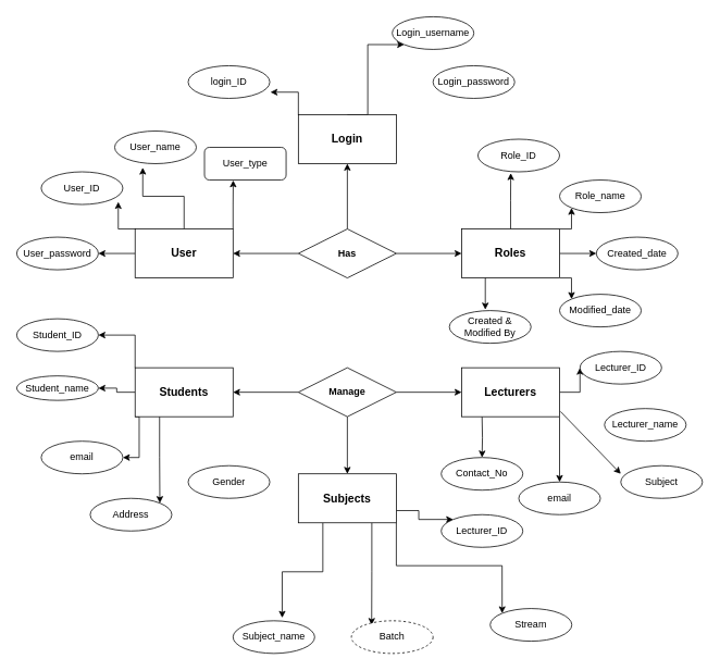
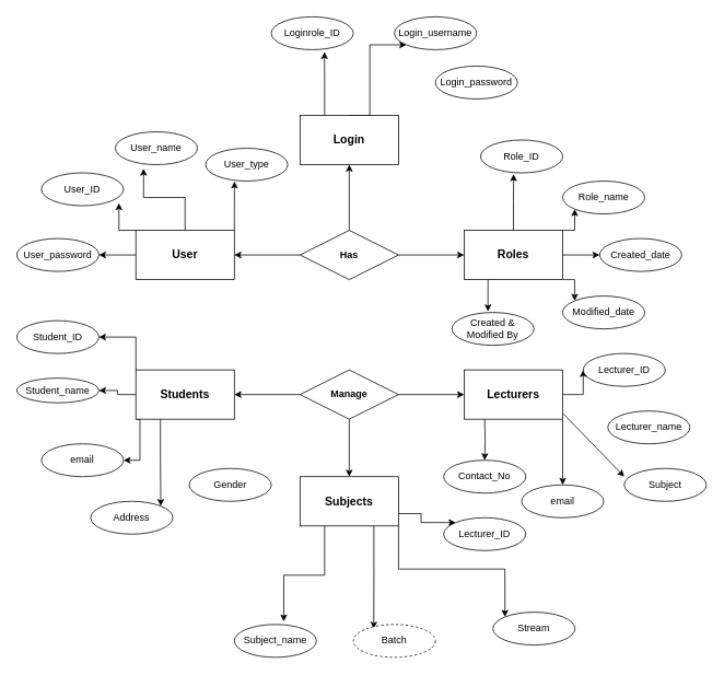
  <mxCell id="0" />
  <mxCell id="1" parent="0" />
  <mxCell id="2" value="" style="edgeStyle=orthogonalEdgeStyle;rounded=0;orthogonalLoop=1;jettySize=auto;html=1;" edge="1" parent="1" source="5" target="27"><mxGeometry relative="1" as="geometry" /></mxCell>
  <mxCell id="3" value="" style="edgeStyle=orthogonalEdgeStyle;rounded=0;orthogonalLoop=1;jettySize=auto;html=1;" edge="1" parent="1" source="5" target="33"><mxGeometry relative="1" as="geometry" /></mxCell>
  <mxCell id="4" value="" style="edgeStyle=orthogonalEdgeStyle;rounded=0;orthogonalLoop=1;jettySize=auto;html=1;" edge="1" parent="1" source="5" target="38"><mxGeometry relative="1" as="geometry" /></mxCell>
  <mxCell id="5" value="&lt;b&gt;Has&lt;/b&gt;" style="shape=rhombus;perimeter=rhombusPerimeter;whiteSpace=wrap;html=1;align=center;" vertex="1" parent="1"><mxGeometry x="365" y="280" width="120" height="60" as="geometry" /></mxCell>
  <mxCell id="6" value="" style="edgeStyle=orthogonalEdgeStyle;rounded=0;orthogonalLoop=1;jettySize=auto;html=1;" edge="1" parent="1" source="9" target="13"><mxGeometry relative="1" as="geometry" /></mxCell>
  <mxCell id="7" value="" style="edgeStyle=orthogonalEdgeStyle;rounded=0;orthogonalLoop=1;jettySize=auto;html=1;" edge="1" parent="1" source="9" target="18"><mxGeometry relative="1" as="geometry" /></mxCell>
  <mxCell id="8" value="" style="edgeStyle=orthogonalEdgeStyle;rounded=0;orthogonalLoop=1;jettySize=auto;html=1;" edge="1" parent="1" source="9" target="23"><mxGeometry relative="1" as="geometry" /></mxCell>
  <mxCell id="9" value="&lt;b&gt;Manage&lt;/b&gt;" style="shape=rhombus;perimeter=rhombusPerimeter;whiteSpace=wrap;html=1;align=center;" vertex="1" parent="1"><mxGeometry x="365" y="450" width="120" height="60" as="geometry" /></mxCell>
  <mxCell id="10" style="edgeStyle=orthogonalEdgeStyle;rounded=0;orthogonalLoop=1;jettySize=auto;html=1;exitX=1;exitY=0.5;exitDx=0;exitDy=0;entryX=0;entryY=0.5;entryDx=0;entryDy=0;" edge="1" parent="1" source="13" target="58"><mxGeometry relative="1" as="geometry" /></mxCell>
  <mxCell id="11" style="edgeStyle=orthogonalEdgeStyle;rounded=0;orthogonalLoop=1;jettySize=auto;html=1;exitX=1;exitY=1;exitDx=0;exitDy=0;" edge="1" parent="1" source="13" target="57"><mxGeometry relative="1" as="geometry" /></mxCell>
  <mxCell id="12" style="edgeStyle=orthogonalEdgeStyle;rounded=0;orthogonalLoop=1;jettySize=auto;html=1;entryX=0.5;entryY=0;entryDx=0;entryDy=0;" edge="1" parent="1" target="56"><mxGeometry relative="1" as="geometry"><mxPoint x="590" y="510" as="sourcePoint" /></mxGeometry></mxCell>
  <mxCell id="13" value="&lt;font style=&quot;font-size: 14px;&quot;&gt;&lt;b&gt;Lecturers&lt;/b&gt;&lt;/font&gt;" style="whiteSpace=wrap;html=1;" vertex="1" parent="1"><mxGeometry x="565" y="450" width="120" height="60" as="geometry" /></mxCell>
  <mxCell id="14" style="edgeStyle=orthogonalEdgeStyle;rounded=0;orthogonalLoop=1;jettySize=auto;html=1;exitX=0;exitY=0;exitDx=0;exitDy=0;entryX=1;entryY=0.5;entryDx=0;entryDy=0;" edge="1" parent="1" source="18" target="51"><mxGeometry relative="1" as="geometry" /></mxCell>
  <mxCell id="15" style="edgeStyle=orthogonalEdgeStyle;rounded=0;orthogonalLoop=1;jettySize=auto;html=1;exitX=0;exitY=0.5;exitDx=0;exitDy=0;entryX=1;entryY=0.5;entryDx=0;entryDy=0;" edge="1" parent="1" source="18" target="52"><mxGeometry relative="1" as="geometry" /></mxCell>
  <mxCell id="16" style="edgeStyle=orthogonalEdgeStyle;rounded=0;orthogonalLoop=1;jettySize=auto;html=1;exitX=0;exitY=1;exitDx=0;exitDy=0;entryX=1;entryY=0.5;entryDx=0;entryDy=0;" edge="1" parent="1" source="18" target="53"><mxGeometry relative="1" as="geometry"><Array as="points"><mxPoint x="170" y="510" /><mxPoint x="170" y="560" /></Array></mxGeometry></mxCell>
  <mxCell id="17" style="edgeStyle=orthogonalEdgeStyle;rounded=0;orthogonalLoop=1;jettySize=auto;html=1;exitX=0.25;exitY=1;exitDx=0;exitDy=0;entryX=1;entryY=0;entryDx=0;entryDy=0;" edge="1" parent="1" source="18" target="54"><mxGeometry relative="1" as="geometry" /></mxCell>
  <mxCell id="18" value="&lt;font style=&quot;font-size: 14px;&quot;&gt;&lt;b&gt;Students&lt;/b&gt;&lt;/font&gt;" style="whiteSpace=wrap;html=1;" vertex="1" parent="1"><mxGeometry x="165" y="450" width="120" height="60" as="geometry" /></mxCell>
  <mxCell id="19" style="edgeStyle=orthogonalEdgeStyle;rounded=0;orthogonalLoop=1;jettySize=auto;html=1;exitX=1;exitY=0.75;exitDx=0;exitDy=0;entryX=0;entryY=0;entryDx=0;entryDy=0;" edge="1" parent="1" source="23" target="60"><mxGeometry relative="1" as="geometry" /></mxCell>
  <mxCell id="20" style="edgeStyle=orthogonalEdgeStyle;rounded=0;orthogonalLoop=1;jettySize=auto;html=1;exitX=1;exitY=1;exitDx=0;exitDy=0;entryX=0;entryY=0;entryDx=0;entryDy=0;" edge="1" parent="1" source="23" target="61"><mxGeometry relative="1" as="geometry" /></mxCell>
  <mxCell id="21" style="edgeStyle=orthogonalEdgeStyle;rounded=0;orthogonalLoop=1;jettySize=auto;html=1;exitX=0.25;exitY=1;exitDx=0;exitDy=0;entryX=0.602;entryY=-0.09;entryDx=0;entryDy=0;entryPerimeter=0;" edge="1" parent="1" source="23" target="59"><mxGeometry relative="1" as="geometry" /></mxCell>
  <mxCell id="22" style="edgeStyle=orthogonalEdgeStyle;rounded=0;orthogonalLoop=1;jettySize=auto;html=1;exitX=0.75;exitY=1;exitDx=0;exitDy=0;entryX=0.248;entryY=0.13;entryDx=0;entryDy=0;entryPerimeter=0;" edge="1" parent="1" source="23" target="62"><mxGeometry relative="1" as="geometry" /></mxCell>
  <mxCell id="23" value="&lt;font style=&quot;font-size: 14px;&quot;&gt;&lt;b&gt;Subjects&lt;/b&gt;&lt;/font&gt;" style="whiteSpace=wrap;html=1;" vertex="1" parent="1"><mxGeometry x="365" y="580" width="120" height="60" as="geometry" /></mxCell>
- <mxCell id="24" style="edgeStyle=orthogonalEdgeStyle;rounded=0;orthogonalLoop=1;jettySize=auto;html=1;exitX=0;exitY=0;exitDx=0;exitDy=0;entryX=1.008;entryY=0.81;entryDx=0;entryDy=0;entryPerimeter=0;" edge="1" parent="1" source="27" target="42"><mxGeometry relative="1" as="geometry" /></mxCell>
+ <mxCell id="25" style="edgeStyle=orthogonalEdgeStyle;rounded=0;orthogonalLoop=1;jettySize=auto;html=1;exitX=0.25;exitY=0;exitDx=0;exitDy=0;entryX=0.648;entryY=1.07;entryDx=0;entryDy=0;entryPerimeter=0;" edge="1" parent="1" source="27" target="43"><mxGeometry relative="1" as="geometry" /></mxCell>
  <mxCell id="26" style="edgeStyle=orthogonalEdgeStyle;rounded=0;orthogonalLoop=1;jettySize=auto;html=1;exitX=0.5;exitY=0;exitDx=0;exitDy=0;entryX=0;entryY=1;entryDx=0;entryDy=0;" edge="1" parent="1" source="27" target="44"><mxGeometry relative="1" as="geometry"><Array as="points"><mxPoint x="450" y="140" /><mxPoint x="450" y="54" /></Array></mxGeometry></mxCell>
  <mxCell id="27" value="&lt;font style=&quot;font-size: 14px;&quot;&gt;&lt;b&gt;Login&lt;/b&gt;&lt;/font&gt;" style="whiteSpace=wrap;html=1;" vertex="1" parent="1"><mxGeometry x="365" y="140" width="120" height="60" as="geometry" /></mxCell>
  <mxCell id="28" style="edgeStyle=orthogonalEdgeStyle;rounded=0;orthogonalLoop=1;jettySize=auto;html=1;exitX=0.5;exitY=0;exitDx=0;exitDy=0;entryX=0.402;entryY=1.04;entryDx=0;entryDy=0;entryPerimeter=0;" edge="1" parent="1" source="33" target="46"><mxGeometry relative="1" as="geometry" /></mxCell>
  <mxCell id="29" style="edgeStyle=orthogonalEdgeStyle;rounded=0;orthogonalLoop=1;jettySize=auto;html=1;exitX=1;exitY=0;exitDx=0;exitDy=0;entryX=0;entryY=1;entryDx=0;entryDy=0;" edge="1" parent="1" source="33" target="47"><mxGeometry relative="1" as="geometry" /></mxCell>
  <mxCell id="30" style="edgeStyle=orthogonalEdgeStyle;rounded=0;orthogonalLoop=1;jettySize=auto;html=1;exitX=1;exitY=0.5;exitDx=0;exitDy=0;entryX=0;entryY=0.5;entryDx=0;entryDy=0;" edge="1" parent="1" source="33" target="48"><mxGeometry relative="1" as="geometry" /></mxCell>
  <mxCell id="31" style="edgeStyle=orthogonalEdgeStyle;rounded=0;orthogonalLoop=1;jettySize=auto;html=1;exitX=1;exitY=1;exitDx=0;exitDy=0;entryX=0;entryY=0;entryDx=0;entryDy=0;" edge="1" parent="1" source="33" target="49"><mxGeometry relative="1" as="geometry" /></mxCell>
  <mxCell id="32" style="edgeStyle=orthogonalEdgeStyle;rounded=0;orthogonalLoop=1;jettySize=auto;html=1;exitX=0.25;exitY=1;exitDx=0;exitDy=0;entryX=0.44;entryY=-0.03;entryDx=0;entryDy=0;entryPerimeter=0;" edge="1" parent="1" source="33" target="50"><mxGeometry relative="1" as="geometry" /></mxCell>
  <mxCell id="33" value="&lt;font style=&quot;font-size: 14px;&quot;&gt;&lt;b&gt;Roles&lt;/b&gt;&lt;/font&gt;" style="whiteSpace=wrap;html=1;" vertex="1" parent="1"><mxGeometry x="565" y="280" width="120" height="60" as="geometry" /></mxCell>
  <mxCell id="34" style="edgeStyle=orthogonalEdgeStyle;rounded=0;orthogonalLoop=1;jettySize=auto;html=1;exitX=0;exitY=0;exitDx=0;exitDy=0;entryX=0.944;entryY=0.92;entryDx=0;entryDy=0;entryPerimeter=0;" edge="1" parent="1" source="38" target="40"><mxGeometry relative="1" as="geometry" /></mxCell>
  <mxCell id="35" style="edgeStyle=orthogonalEdgeStyle;rounded=0;orthogonalLoop=1;jettySize=auto;html=1;exitX=0.5;exitY=0;exitDx=0;exitDy=0;entryX=0.344;entryY=1.12;entryDx=0;entryDy=0;entryPerimeter=0;" edge="1" parent="1" source="38" target="41"><mxGeometry relative="1" as="geometry" /></mxCell>
  <mxCell id="36" style="edgeStyle=orthogonalEdgeStyle;rounded=0;orthogonalLoop=1;jettySize=auto;html=1;exitX=0;exitY=0.5;exitDx=0;exitDy=0;entryX=1;entryY=0.5;entryDx=0;entryDy=0;" edge="1" parent="1" source="38" target="39"><mxGeometry relative="1" as="geometry" /></mxCell>
  <mxCell id="37" style="edgeStyle=orthogonalEdgeStyle;rounded=0;orthogonalLoop=1;jettySize=auto;html=1;exitX=1;exitY=0;exitDx=0;exitDy=0;entryX=0.352;entryY=1.01;entryDx=0;entryDy=0;entryPerimeter=0;" edge="1" parent="1" source="38" target="63"><mxGeometry relative="1" as="geometry" /></mxCell>
  <mxCell id="38" value="&lt;font style=&quot;font-size: 14px;&quot;&gt;&lt;b&gt;User&lt;/b&gt;&lt;/font&gt;" style="whiteSpace=wrap;html=1;" vertex="1" parent="1"><mxGeometry x="165" y="280" width="120" height="60" as="geometry" /></mxCell>
  <mxCell id="39" value="User_password" style="ellipse;whiteSpace=wrap;html=1;align=center;" vertex="1" parent="1"><mxGeometry x="20" y="290" width="100" height="40" as="geometry" /></mxCell>
  <mxCell id="40" value="User_ID" style="ellipse;whiteSpace=wrap;html=1;align=center;" vertex="1" parent="1"><mxGeometry x="50" y="210" width="100" height="40" as="geometry" /></mxCell>
  <mxCell id="41" value="User_name" style="ellipse;whiteSpace=wrap;html=1;align=center;" vertex="1" parent="1"><mxGeometry x="140" y="160" width="100" height="40" as="geometry" /></mxCell>
- <mxCell id="42" value="login_ID" style="ellipse;whiteSpace=wrap;html=1;align=center;" vertex="1" parent="1"><mxGeometry x="230" y="80" width="100" height="40" as="geometry" /></mxCell>
+ <mxCell id="43" value="Loginrole_ID" style="ellipse;whiteSpace=wrap;html=1;align=center;" vertex="1" parent="1"><mxGeometry x="330" y="20" width="100" height="40" as="geometry" /></mxCell>
  <mxCell id="44" value="Login_username" style="ellipse;whiteSpace=wrap;html=1;align=center;" vertex="1" parent="1"><mxGeometry x="480" y="20" width="100" height="40" as="geometry" /></mxCell>
  <mxCell id="45" value="Login_password" style="ellipse;whiteSpace=wrap;html=1;align=center;" vertex="1" parent="1"><mxGeometry x="530" y="80" width="100" height="40" as="geometry" /></mxCell>
  <mxCell id="46" value="Role_ID" style="ellipse;whiteSpace=wrap;html=1;align=center;" vertex="1" parent="1"><mxGeometry x="585" y="170" width="100" height="40" as="geometry" /></mxCell>
  <mxCell id="47" value="Role_name" style="ellipse;whiteSpace=wrap;html=1;align=center;" vertex="1" parent="1"><mxGeometry x="685" y="220" width="100" height="40" as="geometry" /></mxCell>
  <mxCell id="48" value="Created_date" style="ellipse;whiteSpace=wrap;html=1;align=center;" vertex="1" parent="1"><mxGeometry x="730" y="290" width="100" height="40" as="geometry" /></mxCell>
  <mxCell id="49" value="Modified_date" style="ellipse;whiteSpace=wrap;html=1;align=center;" vertex="1" parent="1"><mxGeometry x="685" y="360" width="100" height="40" as="geometry" /></mxCell>
  <mxCell id="50" value="Created &amp;amp; Modified By" style="ellipse;whiteSpace=wrap;html=1;align=center;" vertex="1" parent="1"><mxGeometry x="550" y="380" width="100" height="40" as="geometry" /></mxCell>
  <mxCell id="51" value="Student_ID" style="ellipse;whiteSpace=wrap;html=1;align=center;" vertex="1" parent="1"><mxGeometry x="20" y="390" width="100" height="40" as="geometry" /></mxCell>
  <mxCell id="52" value="Student_name" style="ellipse;whiteSpace=wrap;html=1;align=center;" vertex="1" parent="1"><mxGeometry x="20" y="460" width="100" height="30" as="geometry" /></mxCell>
  <mxCell id="53" value="email" style="ellipse;whiteSpace=wrap;html=1;align=center;" vertex="1" parent="1"><mxGeometry x="50" y="540" width="100" height="40" as="geometry" /></mxCell>
  <mxCell id="54" value="Address" style="ellipse;whiteSpace=wrap;html=1;align=center;" vertex="1" parent="1"><mxGeometry x="110" y="610" width="100" height="40" as="geometry" /></mxCell>
  <mxCell id="55" value="Gender" style="ellipse;whiteSpace=wrap;html=1;align=center;" vertex="1" parent="1"><mxGeometry x="230" y="570" width="100" height="40" as="geometry" /></mxCell>
  <mxCell id="56" value="Contact_No" style="ellipse;whiteSpace=wrap;html=1;align=center;" vertex="1" parent="1"><mxGeometry x="540" y="560" width="100" height="40" as="geometry" /></mxCell>
  <mxCell id="57" value="email" style="ellipse;whiteSpace=wrap;html=1;align=center;" vertex="1" parent="1"><mxGeometry x="635" y="590" width="100" height="40" as="geometry" /></mxCell>
  <mxCell id="58" value="Lecturer_ID" style="ellipse;whiteSpace=wrap;html=1;align=center;" vertex="1" parent="1"><mxGeometry x="710" y="430" width="100" height="40" as="geometry" /></mxCell>
  <mxCell id="59" value="Subject_name" style="ellipse;whiteSpace=wrap;html=1;align=center;" vertex="1" parent="1"><mxGeometry x="285" y="760" width="100" height="40" as="geometry" /></mxCell>
  <mxCell id="60" value="Lecturer_ID" style="ellipse;whiteSpace=wrap;html=1;align=center;" vertex="1" parent="1"><mxGeometry x="540" y="630" width="100" height="40" as="geometry" /></mxCell>
  <mxCell id="61" value="Stream" style="ellipse;whiteSpace=wrap;html=1;align=center;" vertex="1" parent="1"><mxGeometry x="600" y="745" width="100" height="40" as="geometry" /></mxCell>
  <mxCell id="62" value="Batch" style="ellipse;whiteSpace=wrap;html=1;align=center;dashed=1;" vertex="1" parent="1"><mxGeometry x="430" y="760" width="100" height="40" as="geometry" /></mxCell>
- <mxCell id="63" value="User_type" style="whiteSpace=wrap;html=1;align=center;rounded=1;" vertex="1" parent="1"><mxGeometry x="250" y="180" width="100" height="40" as="geometry" /></mxCell>
+ <mxCell id="63" value="User_type" style="ellipse;whiteSpace=wrap;html=1;align=center;" vertex="1" parent="1"><mxGeometry x="250" y="180" width="100" height="40" as="geometry" /></mxCell>
  <mxCell id="64" value="Lecturer_name" style="ellipse;whiteSpace=wrap;html=1;align=center;" vertex="1" parent="1"><mxGeometry x="740" y="500" width="100" height="40" as="geometry" /></mxCell>
  <mxCell id="65" value="Subject" style="ellipse;whiteSpace=wrap;html=1;align=center;" vertex="1" parent="1"><mxGeometry x="760" y="570" width="100" height="40" as="geometry" /></mxCell>
  <mxCell id="66" value="" style="endArrow=classic;html=1;rounded=0;exitX=1.008;exitY=0.893;exitDx=0;exitDy=0;entryX=0;entryY=0.25;entryDx=0;entryDy=0;entryPerimeter=0;exitPerimeter=0;" edge="1" parent="1" source="13" target="65"><mxGeometry width="50" height="50" relative="1" as="geometry"><mxPoint x="735" y="580" as="sourcePoint" /><mxPoint x="785" y="530" as="targetPoint" /></mxGeometry></mxCell>
